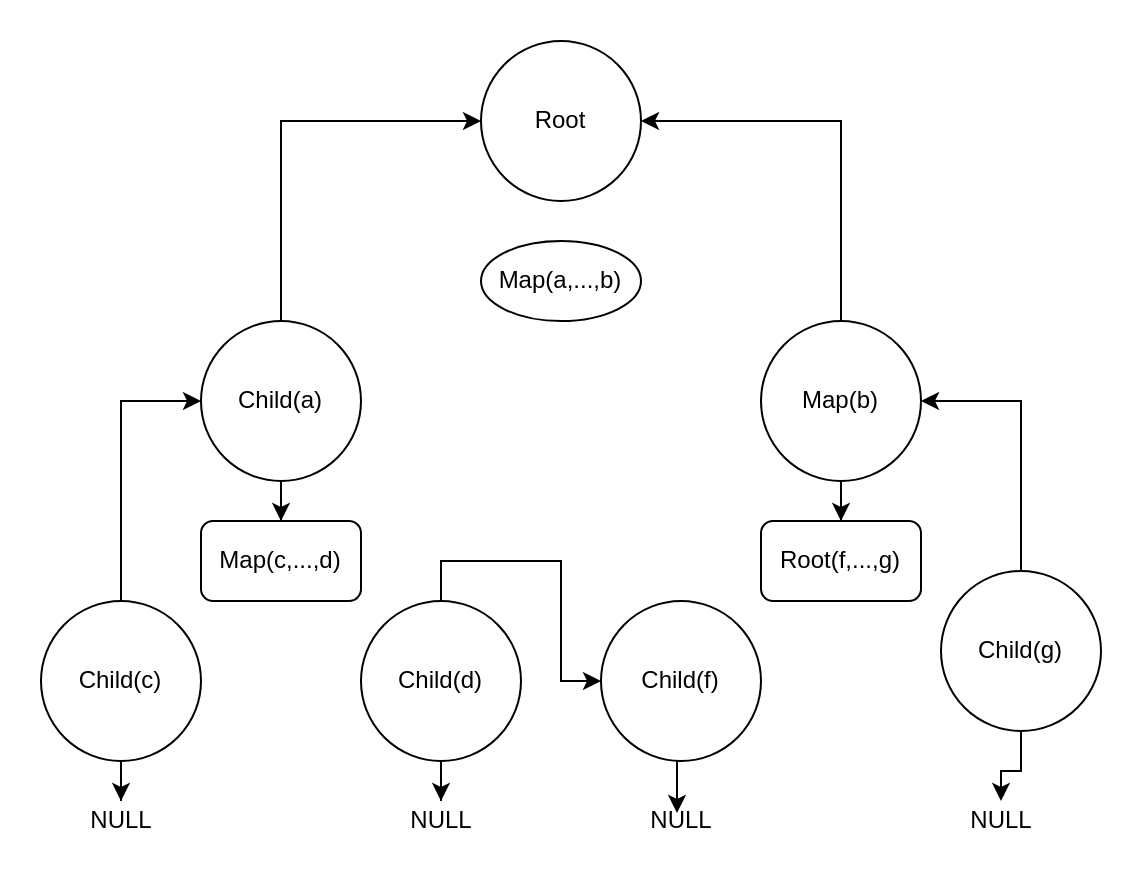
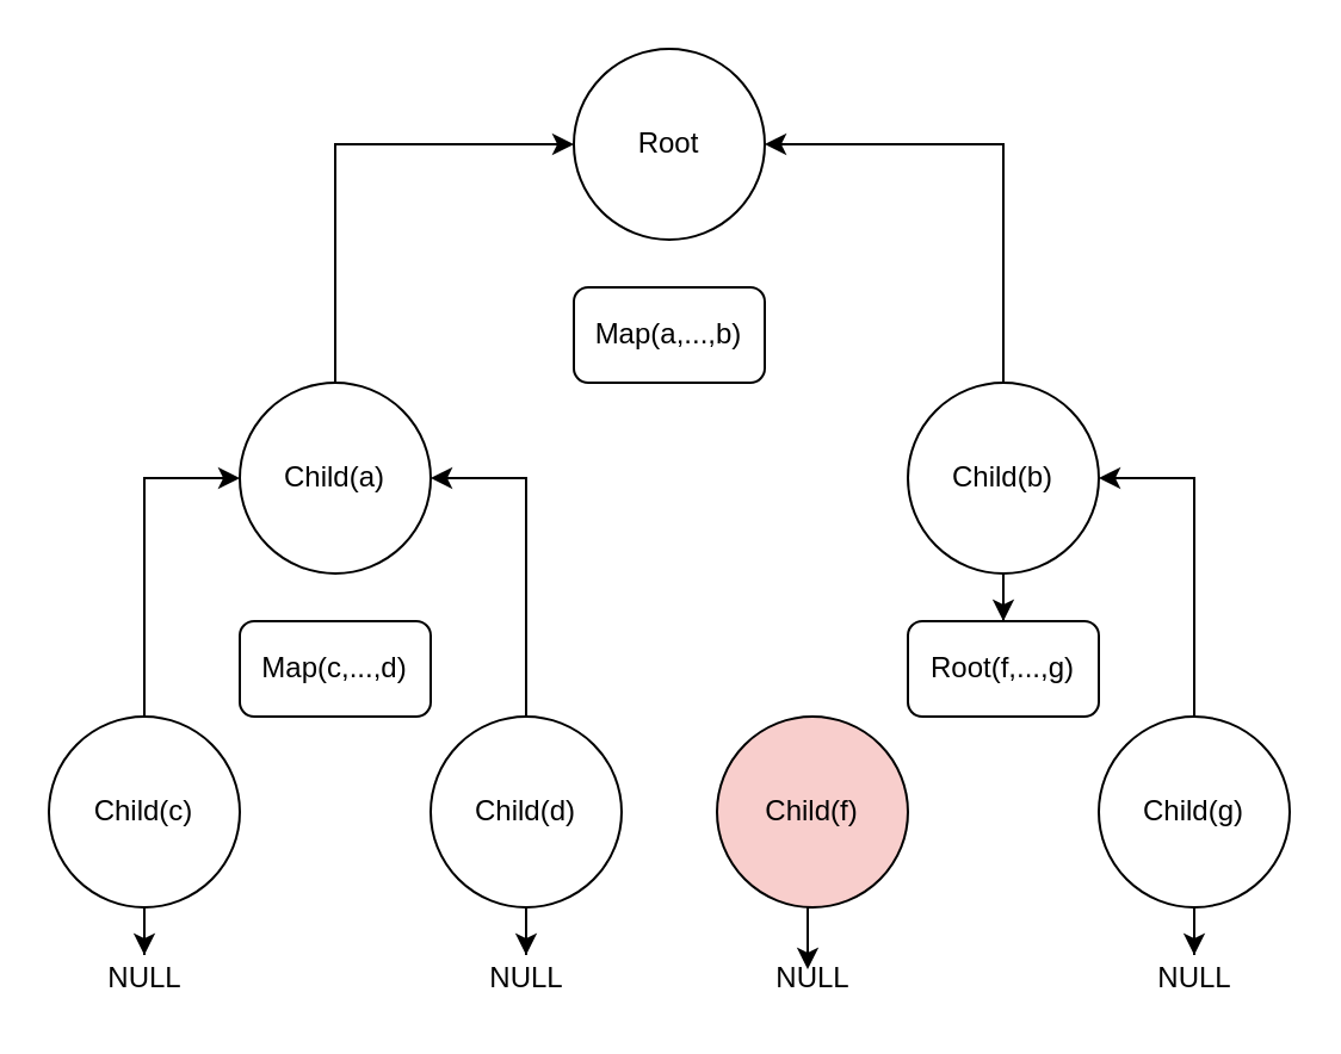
  <mxCell id="0" />
  <mxCell id="1" parent="0" />
  <mxCell id="2" value="Root" style="ellipse;whiteSpace=wrap;html=1;aspect=fixed;" vertex="1" parent="1"><mxGeometry x="240" y="20" width="80" height="80" as="geometry" /></mxCell>
- <mxCell id="3" value="Map(a,...,b)" style="ellipse;whiteSpace=wrap;html=1;" vertex="1" parent="1"><mxGeometry x="240" y="120" width="80" height="40" as="geometry" /></mxCell>
+ <mxCell id="3" value="Map(a,...,b)" style="rounded=1;whiteSpace=wrap;html=1;" vertex="1" parent="1"><mxGeometry x="240" y="120" width="80" height="40" as="geometry" /></mxCell>
  <mxCell id="4" style="edgeStyle=orthogonalEdgeStyle;rounded=0;orthogonalLoop=1;jettySize=auto;html=1;exitX=0.5;exitY=0;exitDx=0;exitDy=0;entryX=0;entryY=0.5;entryDx=0;entryDy=0;" edge="1" parent="1" source="6" target="2"><mxGeometry relative="1" as="geometry" /></mxCell>
- <mxCell id="5" value="" style="edgeStyle=orthogonalEdgeStyle;rounded=0;orthogonalLoop=1;jettySize=auto;html=1;" edge="1" parent="1" source="6" target="10"><mxGeometry relative="1" as="geometry" /></mxCell>
  <mxCell id="6" value="Child(a)" style="ellipse;whiteSpace=wrap;html=1;aspect=fixed;" vertex="1" parent="1"><mxGeometry x="100" y="160" width="80" height="80" as="geometry" /></mxCell>
  <mxCell id="7" style="edgeStyle=orthogonalEdgeStyle;rounded=0;orthogonalLoop=1;jettySize=auto;html=1;exitX=0.5;exitY=0;exitDx=0;exitDy=0;entryX=1;entryY=0.5;entryDx=0;entryDy=0;" edge="1" parent="1" source="9" target="2"><mxGeometry relative="1" as="geometry" /></mxCell>
  <mxCell id="8" value="" style="edgeStyle=orthogonalEdgeStyle;rounded=0;orthogonalLoop=1;jettySize=auto;html=1;" edge="1" parent="1" source="9" target="11"><mxGeometry relative="1" as="geometry" /></mxCell>
- <mxCell id="9" value="Map(b)" style="ellipse;whiteSpace=wrap;html=1;aspect=fixed;" vertex="1" parent="1"><mxGeometry x="380" y="160" width="80" height="80" as="geometry" /></mxCell>
+ <mxCell id="9" value="Child(b)" style="ellipse;whiteSpace=wrap;html=1;aspect=fixed;" vertex="1" parent="1"><mxGeometry x="380" y="160" width="80" height="80" as="geometry" /></mxCell>
  <mxCell id="10" value="Map(c,...,d)" style="rounded=1;whiteSpace=wrap;html=1;" vertex="1" parent="1"><mxGeometry x="100" y="260" width="80" height="40" as="geometry" /></mxCell>
  <mxCell id="11" value="Root(f,...,g)" style="rounded=1;whiteSpace=wrap;html=1;" vertex="1" parent="1"><mxGeometry x="380" y="260" width="80" height="40" as="geometry" /></mxCell>
  <mxCell id="12" style="edgeStyle=orthogonalEdgeStyle;rounded=0;orthogonalLoop=1;jettySize=auto;html=1;exitX=0.5;exitY=0;exitDx=0;exitDy=0;entryX=0;entryY=0.5;entryDx=0;entryDy=0;" edge="1" parent="1" source="14" target="6"><mxGeometry relative="1" as="geometry" /></mxCell>
  <mxCell id="13" style="edgeStyle=orthogonalEdgeStyle;rounded=0;orthogonalLoop=1;jettySize=auto;html=1;exitX=0.5;exitY=1;exitDx=0;exitDy=0;" edge="1" parent="1" source="14" target="23"><mxGeometry relative="1" as="geometry" /></mxCell>
  <mxCell id="14" value="Child(c)" style="ellipse;whiteSpace=wrap;html=1;aspect=fixed;" vertex="1" parent="1"><mxGeometry x="20" y="300" width="80" height="80" as="geometry" /></mxCell>
  <mxCell id="15" style="edgeStyle=orthogonalEdgeStyle;rounded=0;orthogonalLoop=1;jettySize=auto;html=1;exitX=0.5;exitY=0;exitDx=0;exitDy=0;entryX=1;entryY=0.5;entryDx=0;entryDy=0;" edge="1" parent="1" source="17" target="9"><mxGeometry relative="1" as="geometry" /></mxCell>
  <mxCell id="16" style="edgeStyle=orthogonalEdgeStyle;rounded=0;orthogonalLoop=1;jettySize=auto;html=1;exitX=0.5;exitY=1;exitDx=0;exitDy=0;" edge="1" parent="1" source="17" target="26"><mxGeometry relative="1" as="geometry" /></mxCell>
- <mxCell id="17" value="Child(g)" style="ellipse;whiteSpace=wrap;html=1;aspect=fixed;" vertex="1" parent="1"><mxGeometry x="470" y="285" width="80" height="80" as="geometry" /></mxCell>
- <mxCell id="18" style="edgeStyle=orthogonalEdgeStyle;rounded=0;orthogonalLoop=1;jettySize=auto;html=1;exitX=0.5;exitY=0;exitDx=0;exitDy=0;" edge="1" parent="1" source="20" target="22"><mxGeometry relative="1" as="geometry" /></mxCell>
+ <mxCell id="17" value="Child(g)" style="ellipse;whiteSpace=wrap;html=1;aspect=fixed;" vertex="1" parent="1"><mxGeometry x="460" y="300" width="80" height="80" as="geometry" /></mxCell>
+ <mxCell id="18" style="edgeStyle=orthogonalEdgeStyle;rounded=0;orthogonalLoop=1;jettySize=auto;html=1;exitX=0.5;exitY=0;exitDx=0;exitDy=0;entryX=1;entryY=0.5;entryDx=0;entryDy=0;" edge="1" parent="1" source="20" target="6"><mxGeometry relative="1" as="geometry" /></mxCell>
  <mxCell id="19" style="edgeStyle=orthogonalEdgeStyle;rounded=0;orthogonalLoop=1;jettySize=auto;html=1;exitX=0.5;exitY=1;exitDx=0;exitDy=0;" edge="1" parent="1" source="20" target="24"><mxGeometry relative="1" as="geometry" /></mxCell>
  <mxCell id="20" value="Child(d)" style="ellipse;whiteSpace=wrap;html=1;aspect=fixed;" vertex="1" parent="1"><mxGeometry x="180" y="300" width="80" height="80" as="geometry" /></mxCell>
  <mxCell id="21" style="edgeStyle=orthogonalEdgeStyle;rounded=0;orthogonalLoop=1;jettySize=auto;html=1;exitX=0.5;exitY=1;exitDx=0;exitDy=0;entryX=0.46;entryY=0.3;entryDx=0;entryDy=0;entryPerimeter=0;" edge="1" parent="1" source="22" target="25"><mxGeometry relative="1" as="geometry" /></mxCell>
- <mxCell id="22" value="Child(f)" style="ellipse;whiteSpace=wrap;html=1;aspect=fixed;" vertex="1" parent="1"><mxGeometry x="300" y="300" width="80" height="80" as="geometry" /></mxCell>
+ <mxCell id="22" value="Child(f)" style="ellipse;whiteSpace=wrap;html=1;aspect=fixed;fillColor=#f8cecc;" vertex="1" parent="1"><mxGeometry x="300" y="300" width="80" height="80" as="geometry" /></mxCell>
  <mxCell id="23" value="NULL" style="text;html=1;align=center;verticalAlign=middle;resizable=0;points=[];autosize=1;" vertex="1" parent="1"><mxGeometry x="35" y="400" width="50" height="20" as="geometry" /></mxCell>
  <mxCell id="24" value="NULL" style="text;html=1;align=center;verticalAlign=middle;resizable=0;points=[];autosize=1;" vertex="1" parent="1"><mxGeometry x="195" y="400" width="50" height="20" as="geometry" /></mxCell>
  <mxCell id="25" value="NULL" style="text;html=1;align=center;verticalAlign=middle;resizable=0;points=[];autosize=1;" vertex="1" parent="1"><mxGeometry x="315" y="400" width="50" height="20" as="geometry" /></mxCell>
  <mxCell id="26" value="NULL" style="text;html=1;align=center;verticalAlign=middle;resizable=0;points=[];autosize=1;" vertex="1" parent="1"><mxGeometry x="475" y="400" width="50" height="20" as="geometry" /></mxCell>
